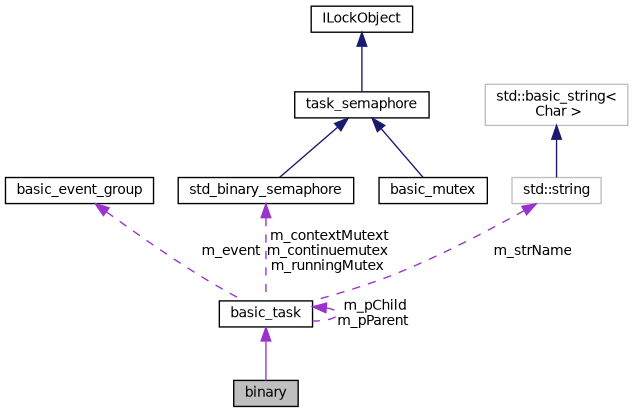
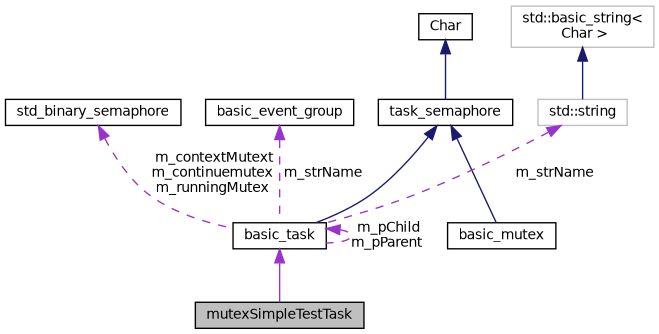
  digraph {
    node [color=black fillcolor=white fontname=Helvetica fontsize=10 shape=record style=filled]
    edge [color=darkorchid3 dir=back fontname=Helvetica fontsize=10 labelfontname=Helvetica labelfontsize=10 style=solid]
-   n1 [fillcolor=grey75 fontcolor=black height=0.2 label=binary width=0.4]
+   n1 [fillcolor=grey75 fontcolor=black height=0.2 label=mutexSimpleTestTask width=0.4]
    n2 [height=0.2 label=basic_task width=0.4]
    n3 [height=0.2 label=basic_event_group width=0.4]
    n4 [height=0.2 label=std_binary_semaphore width=0.4]
    n5 [height=0.2 label=task_semaphore width=0.4]
    n6 [height=0.2 label=basic_mutex width=0.4]
-   n7 [height=0.2 label=ILockObject width=0.4]
+   n7 [height=0.2 label=Char width=0.4]
    n8 [color=grey75 height=0.2 label="std::string" width=0.4]
    n9 [color=grey75 height=0.2 label="std::basic_string\<\l Char \>" width=0.4]
    n2 -> n1
    n2 -> n2 [label=" m_pChild\nm_pParent" style=dashed]
-   n3 -> n2 [label=" m_event" style=dashed]
+   n3 -> n2 [label=" m_strName" style=dashed]
    n4 -> n2 [label=" m_contextMutext\nm_continuemutex\nm_runningMutex" style=dashed]
-   n5 -> n4 [color=midnightblue]
+   n5 -> n2 [color=midnightblue]
    n5 -> n6 [color=midnightblue]
    n7 -> n5 [color=midnightblue]
    n8 -> n2 [label=" m_strName" style=dashed]
    n9 -> n8 [color=midnightblue]
  }
